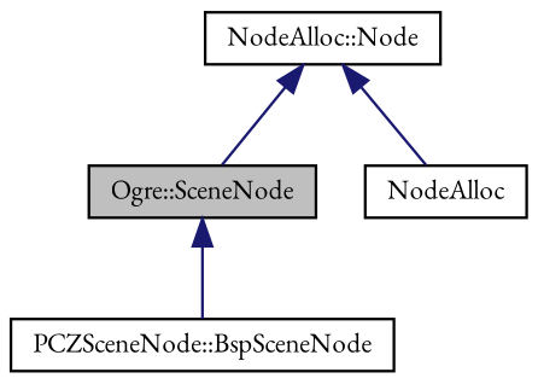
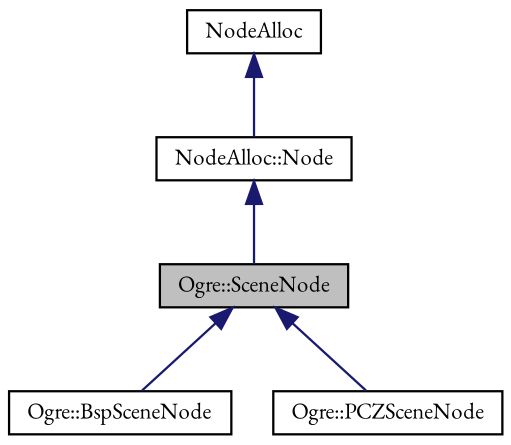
  digraph {
    fontname="EB Garamond"
    node [color=black fontname="EB Garamond" fontsize=10 shape=record]
    edge [color=midnightblue dir=back fontname="EB Garamond" fontsize=10 labelfontname=Helvetica labelfontsize=10 style=solid]
    n1 [fillcolor=grey75 fontcolor=black height=0.2 label="Ogre::SceneNode" style=filled width=0.4]
-   n2 [height=0.2 label="PCZSceneNode::BspSceneNode" width=0.4]
+   n2 [height=0.2 label="Ogre::BspSceneNode" width=0.4]
+   n3 [height=0.2 label="Ogre::PCZSceneNode" width=0.4]
    n4 [height=0.2 label="NodeAlloc::Node" width=0.4]
    n5 [height=0.2 label=NodeAlloc width=0.4]
    n1 -> n2
+   n1 -> n3
    n4 -> n1
-   n4 -> n5
+   n5 -> n4
  }
